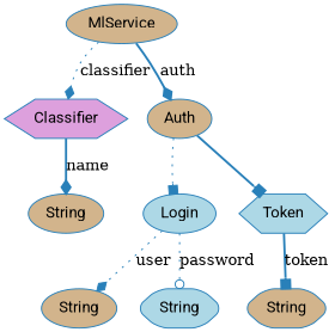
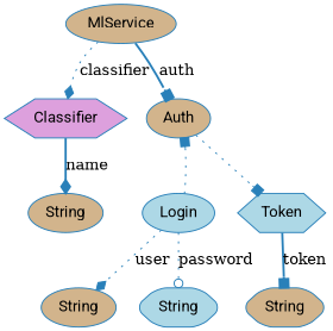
  digraph {
    node [color="#2980B9" fillcolor=tan fontcolor="#000000" fontname="Segoe UI,Roboto,Helvetica,Arial,sans-serif" shape=ellipse style=filled]
    edge [arrowhead=diamond color="#2980B9" fontcolor="#000000" style=dotted]
    n1 [label=MlService]
    n2 [fillcolor=plum label=Classifier shape=hexagon]
    n3 [label=Auth]
    n4 [label=String style="rounded,filled"]
    n5 [fillcolor=lightblue label=Login]
    n6 [fillcolor=lightblue label=Token shape=hexagon]
    n7 [label=String style="rounded,filled"]
    n8 [fillcolor=lightblue label=String shape=hexagon style="rounded,filled"]
    n9 [label=String shape=hexagon style="rounded,filled"]
    n1 -> n2 [label=classifier]
-   n1 -> n3 [label=auth style=bold]
+   n1 -> n3 [arrowhead=box label=auth style=bold]
    n2 -> n4 [label=name style=bold]
-   n3 -> n5 [arrowhead=box]
-   n3 -> n6 [arrowhead=box style=bold]
+   n5 -> n3 [arrowhead=box]
+   n3 -> n6 [arrowhead=box]
    n5 -> n7 [label=user]
    n5 -> n8 [arrowhead=odot label=password]
    n6 -> n9 [arrowhead=box label=token style=bold]
  }
